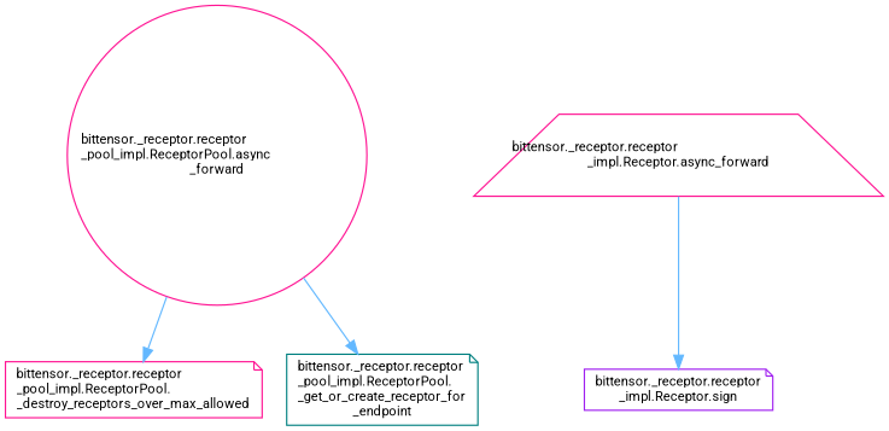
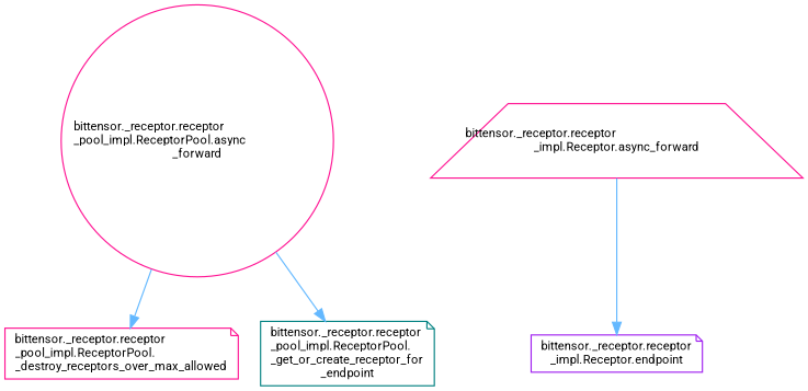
  digraph {
    fontname=Roboto
    rankdir=TB
    node [color=deeppink fillcolor=white fontname=Roboto fontsize=10 shape=note style=filled]
    edge [color=steelblue1 fontname=Roboto fontsize=10 labelfontname=Helvetica labelfontsize=10 style=solid]
    n1 [height=0.2 label="bittensor._receptor.receptor\l_pool_impl.ReceptorPool.async\l_forward" shape=circle width=0.4]
    n2 [height=0.2 label="bittensor._receptor.receptor\l_pool_impl.ReceptorPool.\l_destroy_receptors_over_max_allowed" width=0.4]
    n3 [color=teal height=0.2 label="bittensor._receptor.receptor\l_pool_impl.ReceptorPool.\l_get_or_create_receptor_for\l_endpoint" width=0.4]
    n4 [height=0.2 label="bittensor._receptor.receptor\l_impl.Receptor.async_forward" shape=trapezium width=0.4]
-   n5 [color=purple height=0.2 label="bittensor._receptor.receptor\l_impl.Receptor.sign" width=0.4]
+   n5 [color=purple height=0.2 label="bittensor._receptor.receptor\l_impl.Receptor.endpoint" width=0.4]
    n1 -> n2
    n1 -> n3
    n4 -> n5
  }
